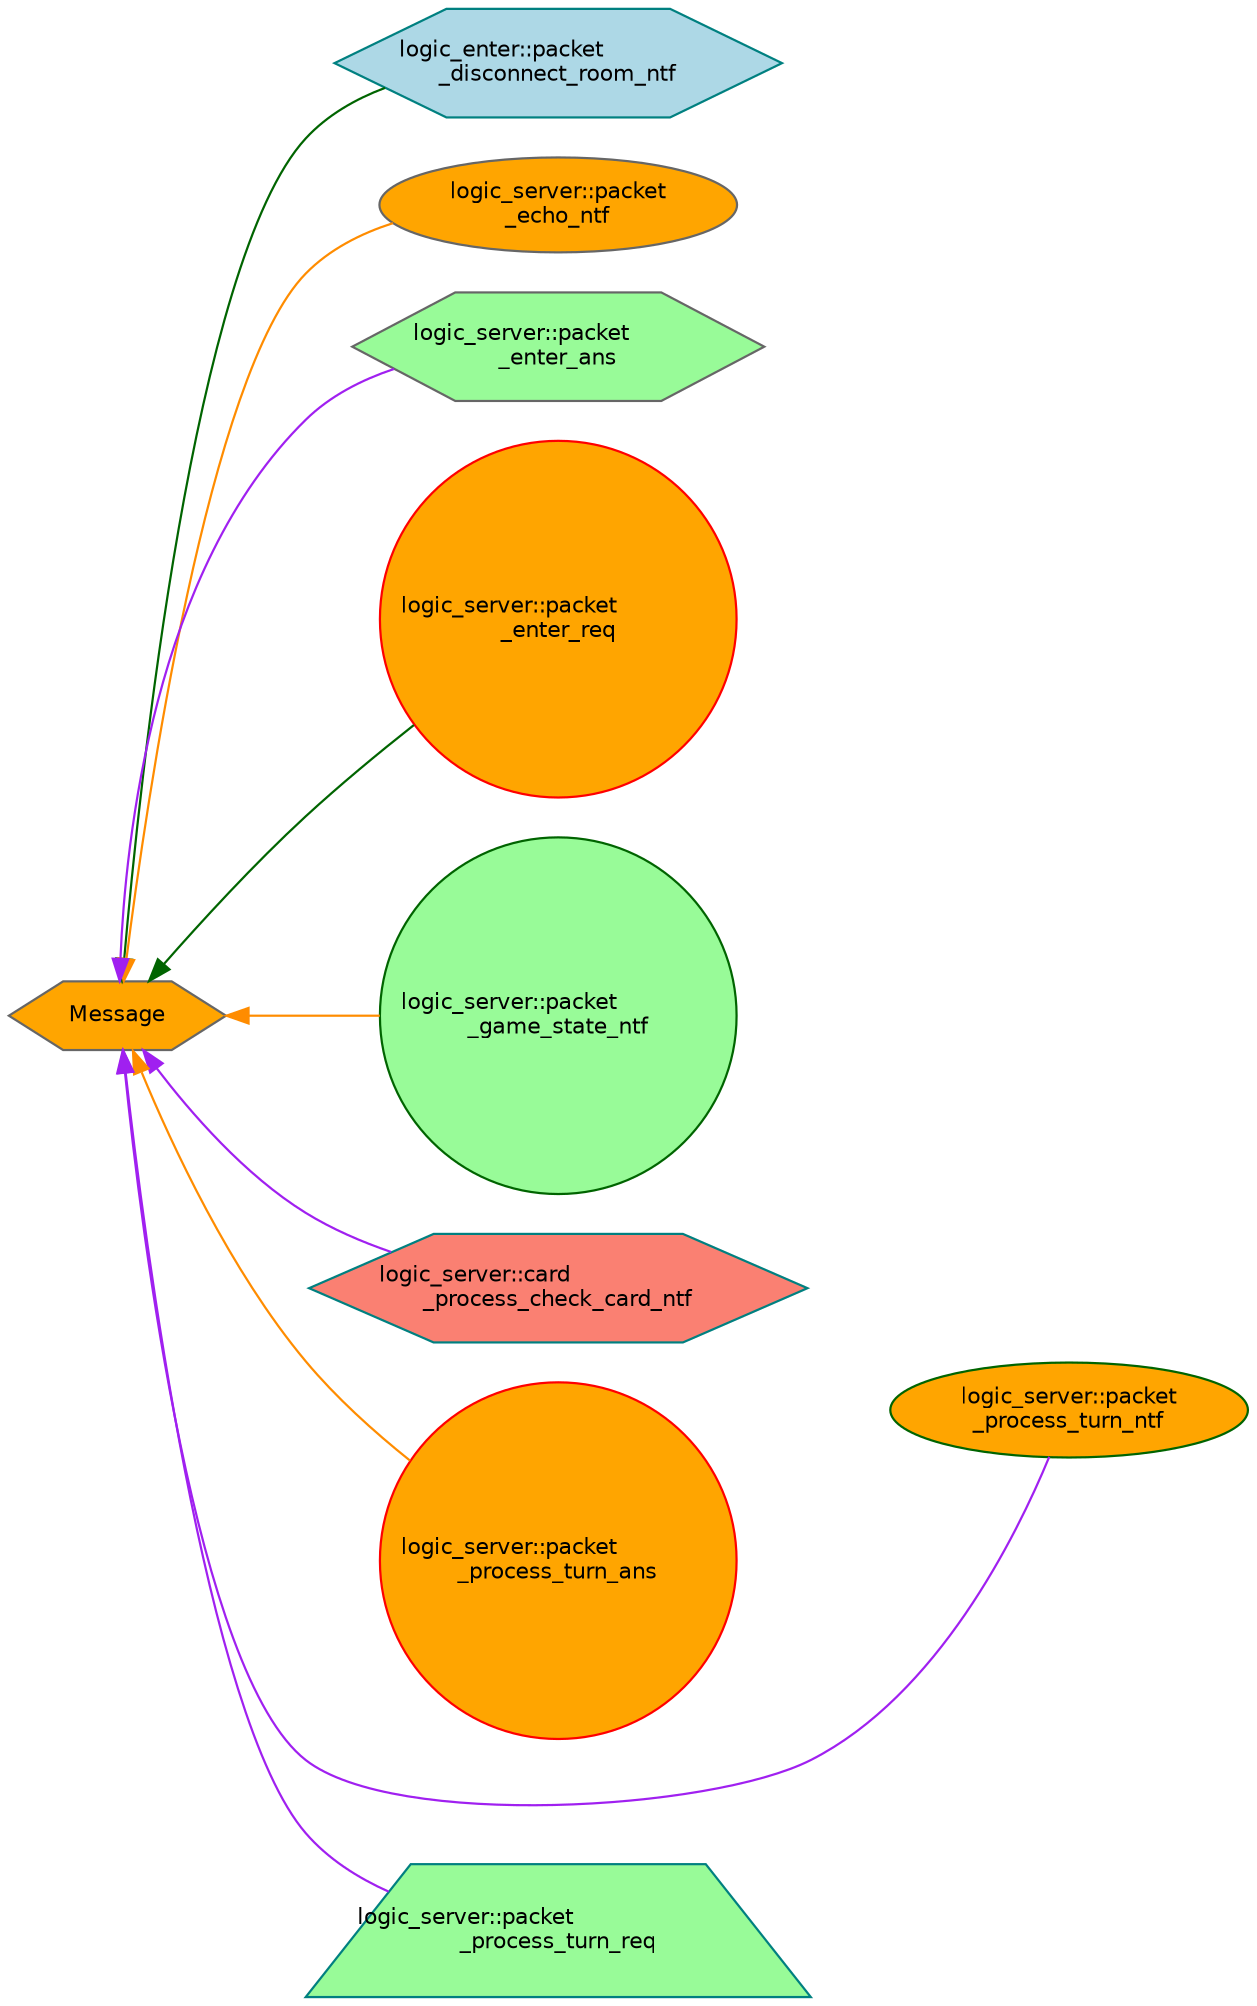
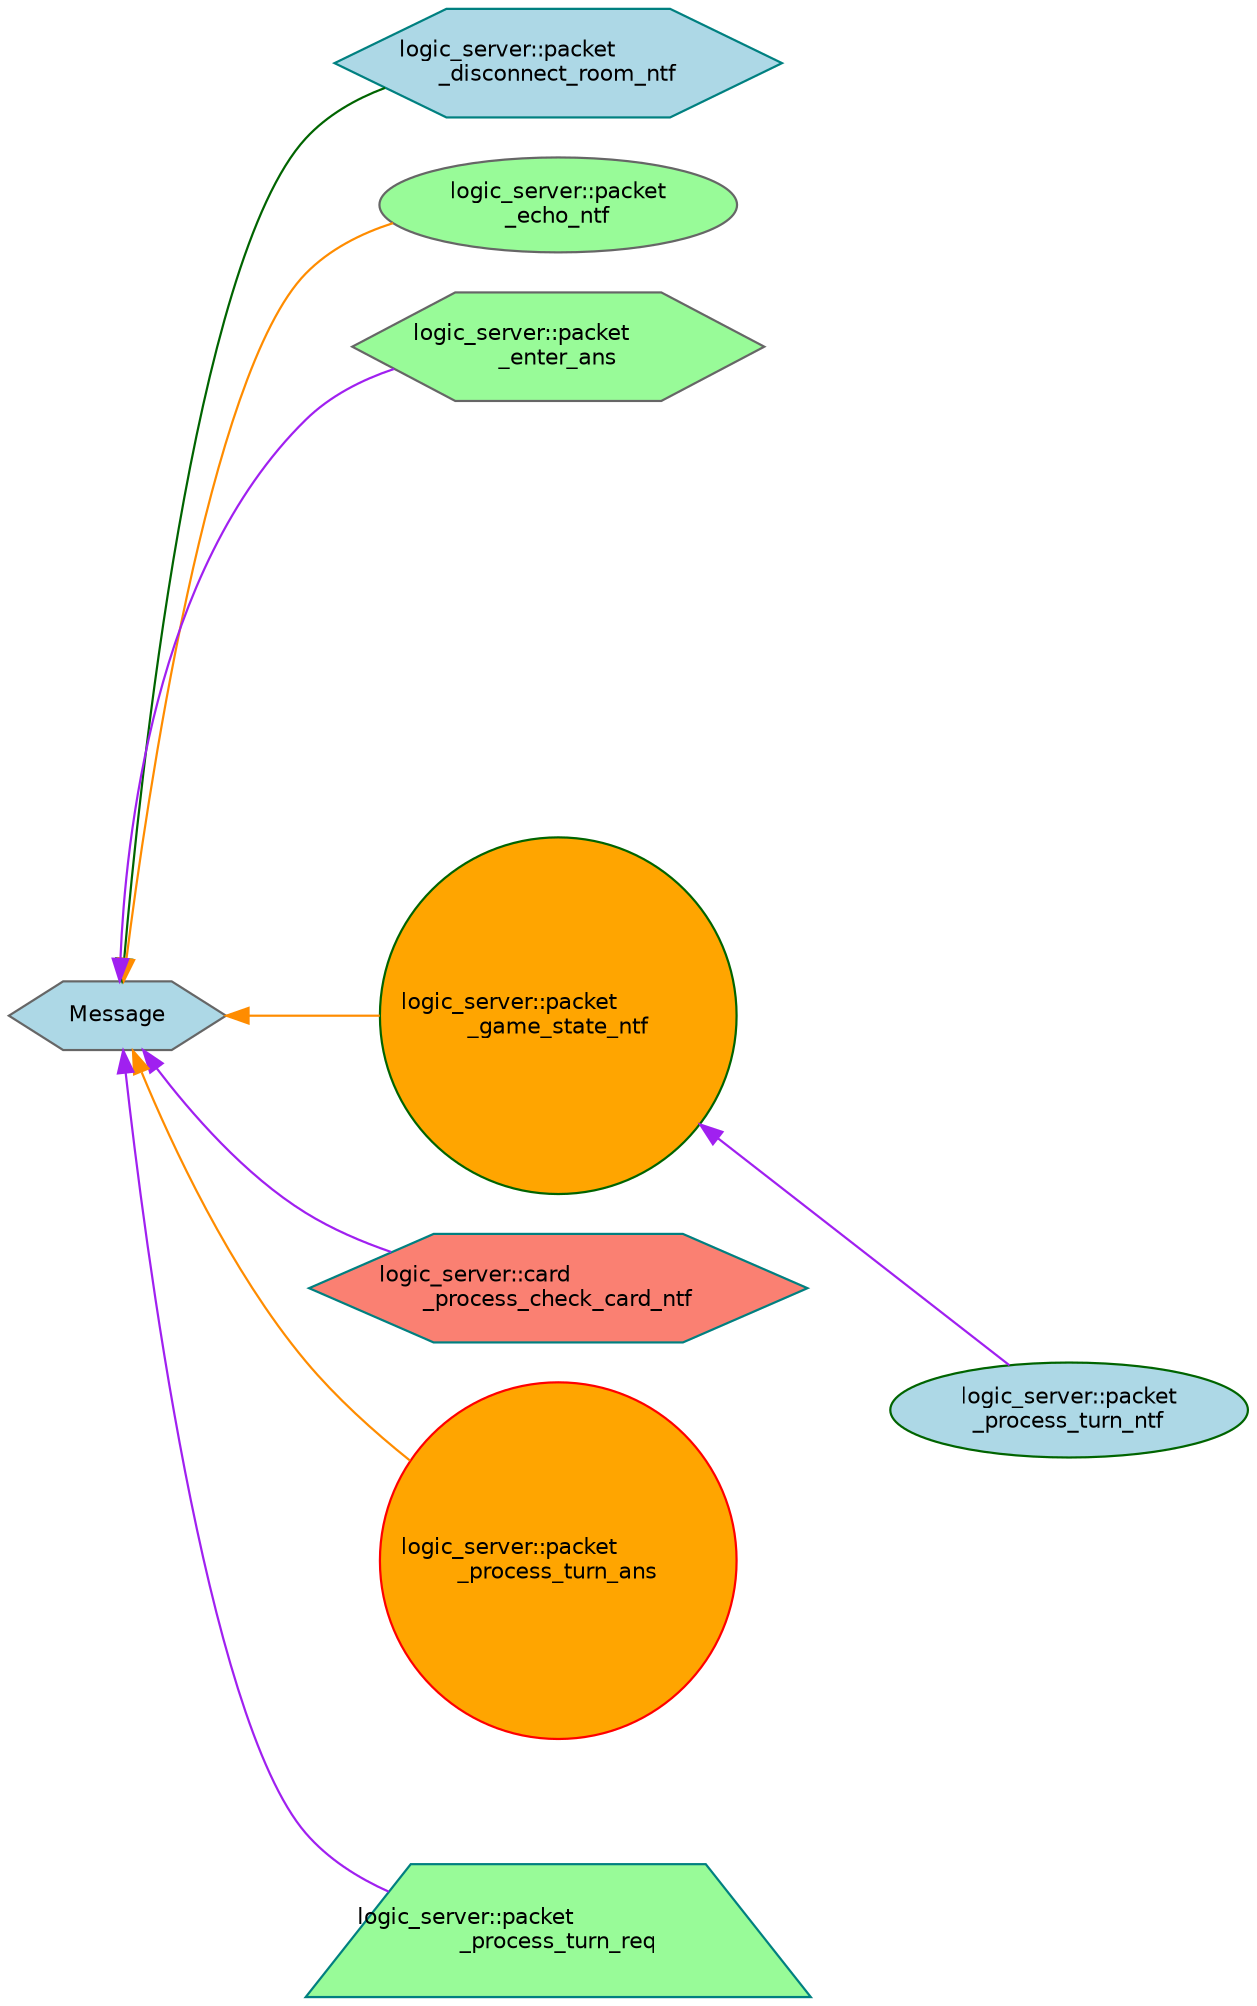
  digraph {
    rankdir=LR
    node [color=gray40 fillcolor=palegreen fontname=Helvetica fontsize=10 shape=hexagon style=filled]
    edge [color=purple dir=back fontname=Helvetica fontsize=10 labelfontname=Helvetica labelfontsize=10 style=solid]
-   n1 [fillcolor=orange height=0.2 label=Message width=0.4]
-   n2 [color=teal fillcolor=lightblue height=0.2 label="logic_enter::packet\l_disconnect_room_ntf" width=0.4]
-   n3 [fillcolor=orange height=0.2 label="logic_server::packet\l_echo_ntf" shape=ellipse width=0.4]
+   n1 [fillcolor=lightblue height=0.2 label=Message width=0.4]
+   n2 [color=teal fillcolor=lightblue height=0.2 label="logic_server::packet\l_disconnect_room_ntf" width=0.4]
+   n3 [height=0.2 label="logic_server::packet\l_echo_ntf" shape=ellipse width=0.4]
    n4 [height=0.2 label="logic_server::packet\l_enter_ans" width=0.4]
-   n5 [color=red fillcolor=orange height=0.2 label="logic_server::packet\l_enter_req" shape=circle width=0.4]
-   n6 [color=darkgreen height=0.2 label="logic_server::packet\l_game_state_ntf" shape=circle width=0.4]
+   n6 [color=darkgreen fillcolor=orange height=0.2 label="logic_server::packet\l_game_state_ntf" shape=circle width=0.4]
    n7 [color=teal fillcolor=salmon height=0.2 label="logic_server::card\l_process_check_card_ntf" width=0.4]
    n8 [color=red fillcolor=orange height=0.2 label="logic_server::packet\l_process_turn_ans" shape=circle width=0.4]
-   n9 [color=darkgreen fillcolor=orange height=0.2 label="logic_server::packet\l_process_turn_ntf" shape=ellipse width=0.4]
+   n9 [color=darkgreen fillcolor=lightblue height=0.2 label="logic_server::packet\l_process_turn_ntf" shape=ellipse width=0.4]
    n10 [color=teal height=0.2 label="logic_server::packet\l_process_turn_req" shape=trapezium width=0.4]
    n1 -> n2 [color=darkgreen]
    n1 -> n3 [color=darkorange]
    n1 -> n4
-   n1 -> n5 [color=darkgreen]
    n1 -> n6 [color=darkorange]
    n1 -> n7
    n1 -> n8 [color=darkorange]
-   n1 -> n9
+   n6 -> n9
    n1 -> n10
  }
